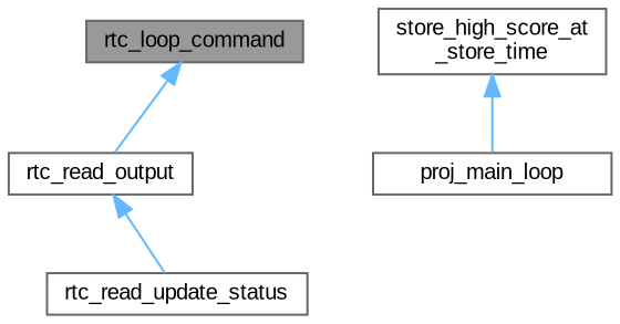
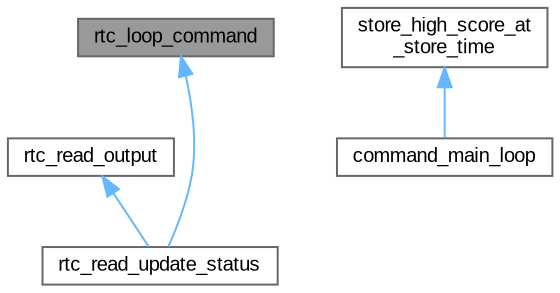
  digraph {
    fontname="Liberation Sans"
    rankdir=TB
    node [color=grey40 fillcolor=white fontname="Liberation Sans" fontsize=10 shape=box style=filled]
    edge [color=steelblue1 dir=back fontname="Liberation Sans" fontsize=10 labelfontname=Helvetica labelfontsize=10 style=solid]
    n1 [color=gray40 fillcolor=grey60 fontcolor=black height=0.2 label=rtc_loop_command width=0.4]
    n2 [height=0.2 label=rtc_read_output width=0.4]
    n3 [height=0.2 label=rtc_read_update_status width=0.4]
    n4 [height=0.2 label="store_high_score_at\l_store_time" width=0.4]
-   n5 [height=0.2 label=proj_main_loop width=0.4]
-   n1 -> n2
+   n5 [height=0.2 label=command_main_loop width=0.4]
+   n1 -> n3
    n2 -> n3
    n4 -> n5
  }
